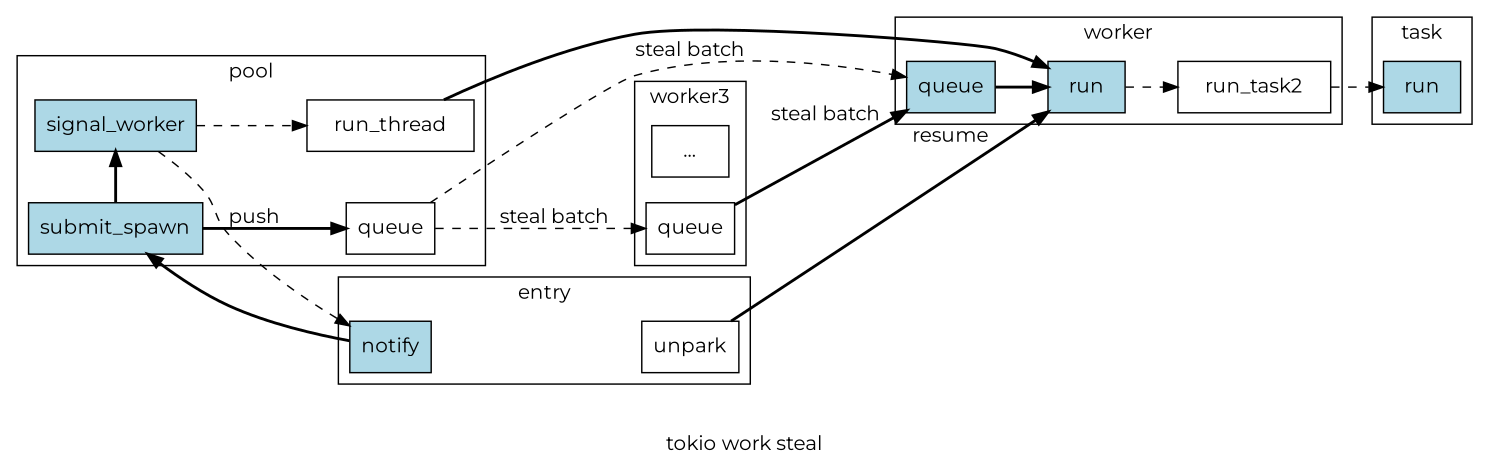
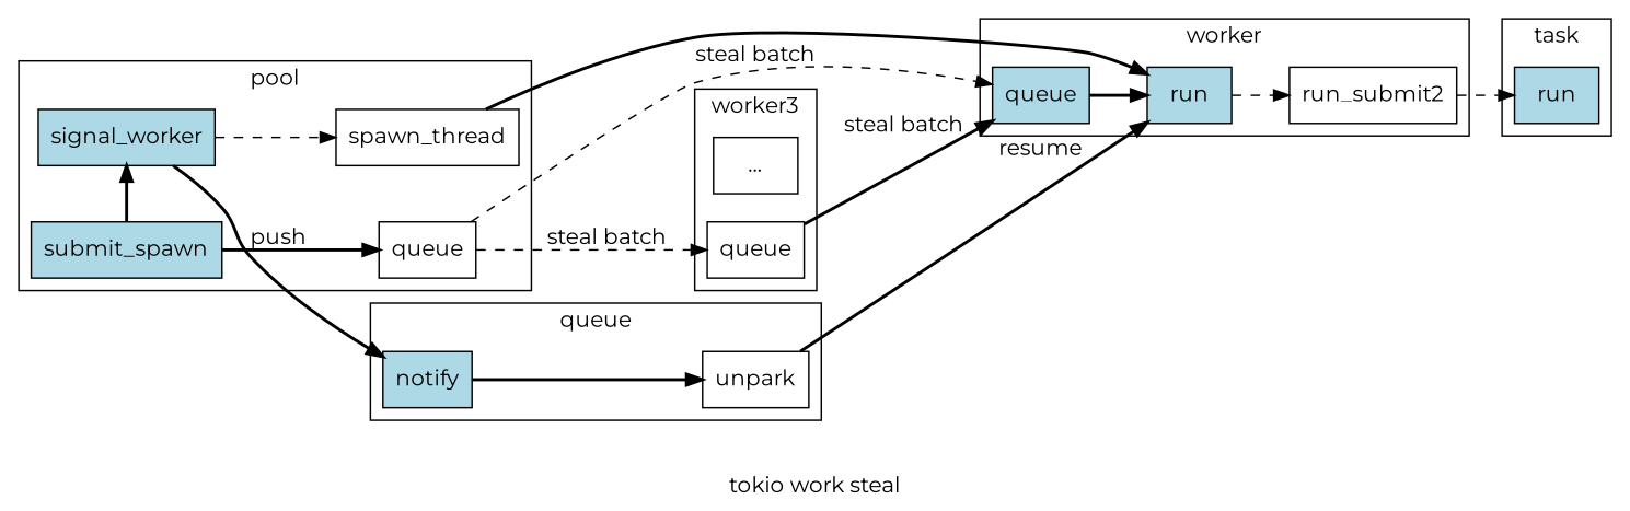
  digraph {
    fontname=Montserrat
    label="tokio work steal"
    rankdir=LR
    node [fillcolor=lightblue fontname=Montserrat shape=box style=filled]
    edge [fontname=Montserrat style=bold]
    n1 [label=submit_spawn]
    signal_worker
    n3 [fillcolor=white label=queue]
-   spawn_thread [fillcolor=white label=run_thread]
+   spawn_thread [fillcolor=white]
    n5 [label=run]
-   run_task2 [fillcolor=white]
+   run_task2 [fillcolor=white label=run_submit2]
    n7 [label=queue]
    n8 [fillcolor=white label="..."]
    n9 [fillcolor=white label=queue]
    notify
    unpark [fillcolor=white]
    n12 [label=run]
    subgraph cluster_1 {
      label=pool
      n3
      spawn_thread
      subgraph sub_2 {
        label=pool
        rank=same
        n1
        signal_worker
      }
    }
    subgraph cluster_3 {
      label=worker
      n5
      run_task2
      n7
    }
    subgraph cluster_4 {
      label=worker3
      n8
      n9
    }
    subgraph cluster_5 {
-     label=entry
+     label=queue
      notify
      unpark
    }
    subgraph cluster_6 {
      label=task
      n12
    }
    n1 -> signal_worker
    n1 -> n3 [label=push]
    signal_worker -> spawn_thread [style=dashed]
-   signal_worker -> notify [style=dashed]
+   signal_worker -> notify
    n3 -> n7 [label="steal batch" style=dashed]
    n3 -> n9 [label="steal batch" style=dashed]
    spawn_thread -> n5
    n5 -> run_task2 [style=dashed]
    run_task2 -> n12 [style=dashed]
    n7 -> n5
    n9 -> n7 [label="steal batch"]
-   notify -> n1
+   notify -> unpark
    unpark -> n5 [label=resume]
  }
